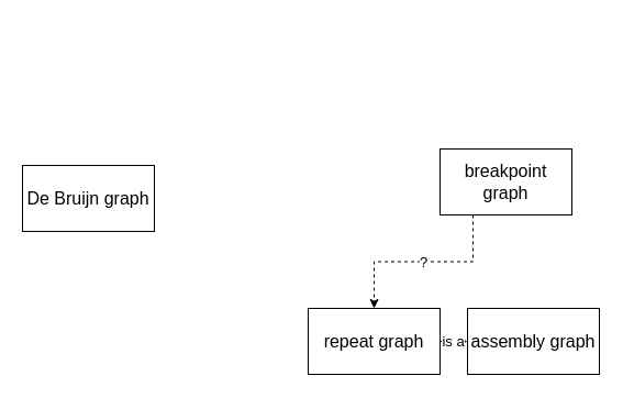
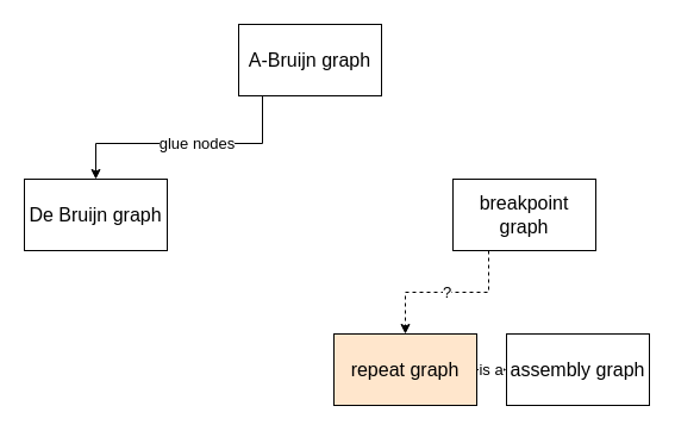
  <mxCell id="0" />
  <mxCell id="1" parent="0" />
+ <mxCell id="2" value="glue nodes" style="edgeStyle=orthogonalEdgeStyle;rounded=0;orthogonalLoop=1;jettySize=auto;html=1;exitX=0;exitY=1;exitDx=0;exitDy=0;fontSize=13;" edge="1" parent="1" source="3" target="4"><mxGeometry relative="1" as="geometry"><Array as="points"><mxPoint x="220" y="80" /><mxPoint x="220" y="120" /><mxPoint x="80" y="120" /></Array></mxGeometry></mxCell>
+ <mxCell id="3" value="A-Bruijn graph" style="rounded=0;whiteSpace=wrap;html=1;fontSize=16;" vertex="1" parent="1"><mxGeometry x="200" y="20" width="120" height="60" as="geometry" /></mxCell>
  <mxCell id="4" value="De Bruijn graph" style="rounded=0;whiteSpace=wrap;html=1;fontSize=16;" vertex="1" parent="1"><mxGeometry x="20" y="150" width="120" height="60" as="geometry" /></mxCell>
  <mxCell id="5" style="edgeStyle=orthogonalEdgeStyle;rounded=0;orthogonalLoop=1;jettySize=auto;html=1;exitX=0.25;exitY=1;exitDx=0;exitDy=0;entryX=0.75;entryY=0;entryDx=0;entryDy=0;jumpStyle=gap;strokeColor=none;fontSize=13;" edge="1" parent="1" source="7" target="10"><mxGeometry relative="1" as="geometry" /></mxCell>
  <mxCell id="6" value="?" style="edgeStyle=orthogonalEdgeStyle;rounded=0;jumpStyle=gap;orthogonalLoop=1;jettySize=auto;html=1;exitX=0.25;exitY=1;exitDx=0;exitDy=0;dashed=1;fontSize=13;" edge="1" parent="1" source="7" target="9"><mxGeometry relative="1" as="geometry" /></mxCell>
- <mxCell id="7" value="breakpoint graph" style="rounded=0;whiteSpace=wrap;html=1;fontSize=16;" vertex="1" parent="1"><mxGeometry x="400" y="135" width="120" height="60" as="geometry" /></mxCell>
+ <mxCell id="7" value="breakpoint graph" style="rounded=0;whiteSpace=wrap;html=1;fontSize=16;" vertex="1" parent="1"><mxGeometry x="380" y="150" width="120" height="60" as="geometry" /></mxCell>
  <mxCell id="8" value="is a" style="edgeStyle=orthogonalEdgeStyle;rounded=0;orthogonalLoop=1;jettySize=auto;html=1;exitX=1;exitY=0.5;exitDx=0;exitDy=0;fontSize=13;" edge="1" parent="1" source="9" target="10"><mxGeometry relative="1" as="geometry" /></mxCell>
- <mxCell id="9" value="repeat graph" style="rounded=0;whiteSpace=wrap;html=1;fontSize=16;" vertex="1" parent="1"><mxGeometry x="280" y="280" width="120" height="60" as="geometry" /></mxCell>
+ <mxCell id="9" value="repeat graph" style="rounded=0;whiteSpace=wrap;html=1;fontSize=16;fillColor=#ffe6cc;" vertex="1" parent="1"><mxGeometry x="280" y="280" width="120" height="60" as="geometry" /></mxCell>
  <mxCell id="10" value="assembly graph" style="rounded=0;whiteSpace=wrap;html=1;fontSize=16;" vertex="1" parent="1"><mxGeometry x="425" y="280" width="120" height="60" as="geometry" /></mxCell>
